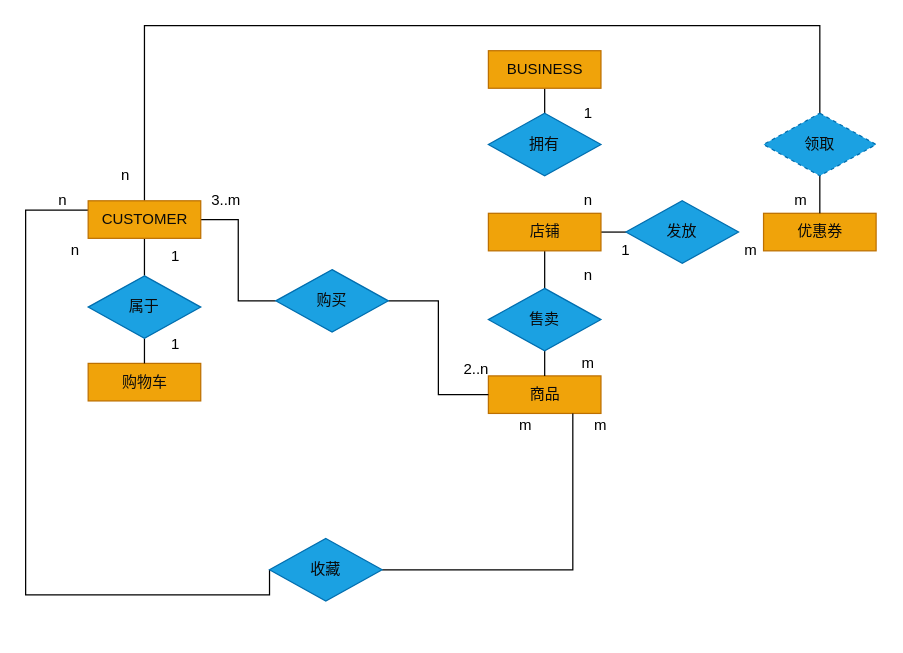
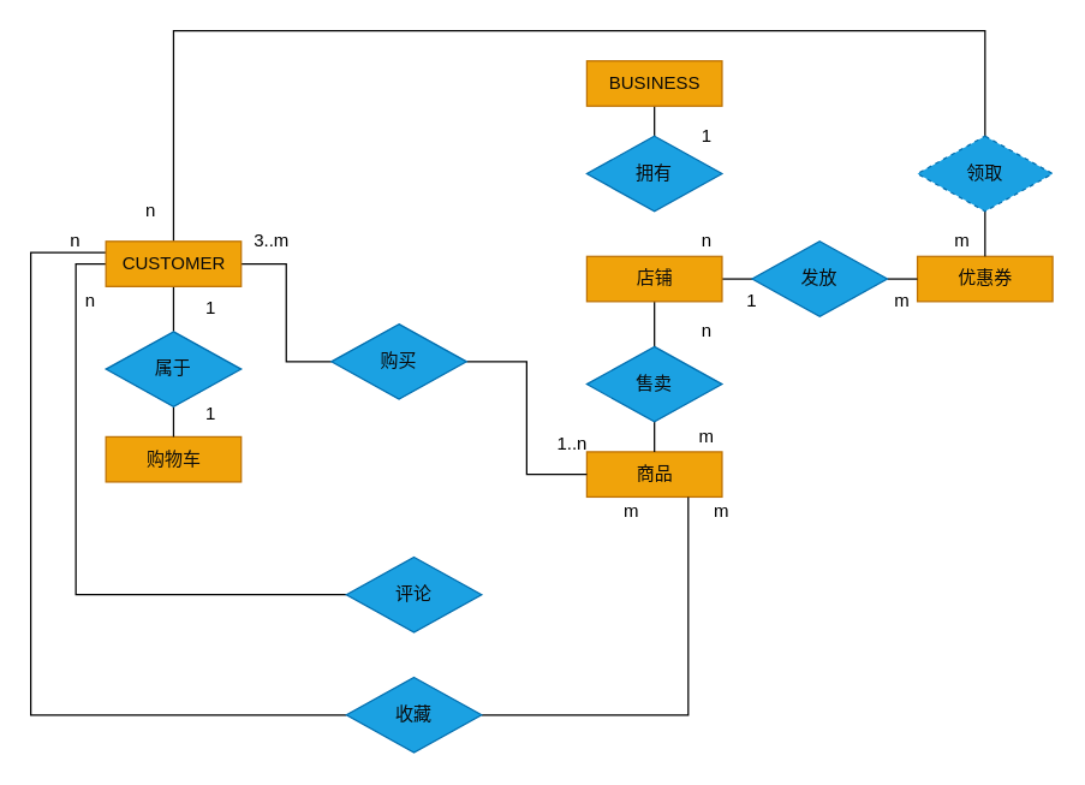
  <mxCell id="0" />
  <mxCell id="1" parent="0" />
  <mxCell id="2" style="edgeStyle=orthogonalEdgeStyle;rounded=0;orthogonalLoop=1;jettySize=auto;html=1;exitX=0.5;exitY=1;exitDx=0;exitDy=0;endArrow=none;endFill=0;" edge="1" parent="1" source="7" target="20"><mxGeometry relative="1" as="geometry" /></mxCell>
  <mxCell id="3" style="edgeStyle=orthogonalEdgeStyle;rounded=0;orthogonalLoop=1;jettySize=auto;html=1;exitX=1;exitY=0.5;exitDx=0;exitDy=0;entryX=0;entryY=0.5;entryDx=0;entryDy=0;endArrow=none;endFill=0;" edge="1" parent="1" source="7" target="16"><mxGeometry relative="1" as="geometry" /></mxCell>
  <mxCell id="4" style="edgeStyle=orthogonalEdgeStyle;rounded=0;orthogonalLoop=1;jettySize=auto;html=1;exitX=0.5;exitY=0;exitDx=0;exitDy=0;endArrow=none;endFill=0;entryX=0.5;entryY=0;entryDx=0;entryDy=0;" edge="1" parent="1" source="7" target="26"><mxGeometry relative="1" as="geometry"><mxPoint x="100" y="60" as="targetPoint" /><Array as="points"><mxPoint x="115" y="20" /><mxPoint x="655" y="20" /></Array></mxGeometry></mxCell>
+ <mxCell id="5" style="edgeStyle=orthogonalEdgeStyle;rounded=0;orthogonalLoop=1;jettySize=auto;html=1;exitX=0;exitY=0.5;exitDx=0;exitDy=0;entryX=0;entryY=0.5;entryDx=0;entryDy=0;endArrow=none;endFill=0;" edge="1" parent="1" source="7" target="27"><mxGeometry relative="1" as="geometry" /></mxCell>
  <mxCell id="6" style="edgeStyle=orthogonalEdgeStyle;rounded=0;orthogonalLoop=1;jettySize=auto;html=1;exitX=0;exitY=0.25;exitDx=0;exitDy=0;endArrow=none;endFill=0;entryX=0;entryY=0.5;entryDx=0;entryDy=0;" edge="1" parent="1" source="7" target="29"><mxGeometry relative="1" as="geometry"><mxPoint x="20" y="200" as="targetPoint" /><Array as="points"><mxPoint x="20" y="168" /><mxPoint x="20" y="475" /></Array></mxGeometry></mxCell>
  <mxCell id="7" value="&lt;font color=&quot;#0A0A0A&quot;&gt;CUSTOMER&lt;/font&gt;" style="html=1;dashed=0;whitespace=wrap;fillColor=#f0a30a;strokeColor=#BD7000;fontColor=#ffffff;" vertex="1" parent="1"><mxGeometry x="70" y="160" width="90" height="30" as="geometry" /></mxCell>
  <mxCell id="8" style="edgeStyle=orthogonalEdgeStyle;rounded=0;orthogonalLoop=1;jettySize=auto;html=1;exitX=0.5;exitY=1;exitDx=0;exitDy=0;entryX=0.5;entryY=0;entryDx=0;entryDy=0;endArrow=none;endFill=0;" edge="1" parent="1" source="9" target="18"><mxGeometry relative="1" as="geometry" /></mxCell>
  <mxCell id="9" value="&lt;font color=&quot;#080808&quot;&gt;BUSINESS&lt;/font&gt;" style="html=1;dashed=0;whitespace=wrap;fillColor=#f0a30a;strokeColor=#BD7000;fontColor=#ffffff;" vertex="1" parent="1"><mxGeometry x="390" y="40" width="90" height="30" as="geometry" /></mxCell>
  <mxCell id="10" style="edgeStyle=orthogonalEdgeStyle;rounded=0;orthogonalLoop=1;jettySize=auto;html=1;exitX=1;exitY=0.5;exitDx=0;exitDy=0;entryX=0;entryY=0.5;entryDx=0;entryDy=0;endArrow=none;endFill=0;" edge="1" parent="1" source="12" target="22"><mxGeometry relative="1" as="geometry" /></mxCell>
  <mxCell id="11" style="edgeStyle=orthogonalEdgeStyle;rounded=0;orthogonalLoop=1;jettySize=auto;html=1;exitX=0.5;exitY=1;exitDx=0;exitDy=0;entryX=0.5;entryY=0;entryDx=0;entryDy=0;endArrow=none;endFill=0;" edge="1" parent="1" source="12" target="24"><mxGeometry relative="1" as="geometry" /></mxCell>
  <mxCell id="12" value="&lt;font color=&quot;#0D0D0D&quot;&gt;店铺&lt;/font&gt;" style="html=1;dashed=0;whitespace=wrap;fillColor=#f0a30a;strokeColor=#BD7000;fontColor=#ffffff;" vertex="1" parent="1"><mxGeometry x="390" y="170" width="90" height="30" as="geometry" /></mxCell>
  <mxCell id="13" value="&lt;font color=&quot;#0D0D0D&quot;&gt;购物车&lt;/font&gt;" style="html=1;dashed=0;whitespace=wrap;fillColor=#f0a30a;strokeColor=#BD7000;fontColor=#ffffff;" vertex="1" parent="1"><mxGeometry x="70" y="290" width="90" height="30" as="geometry" /></mxCell>
  <mxCell id="14" value="&lt;font color=&quot;#0A0A0A&quot;&gt;商品&lt;/font&gt;" style="html=1;dashed=0;whitespace=wrap;fillColor=#f0a30a;strokeColor=#BD7000;fontColor=#ffffff;" vertex="1" parent="1"><mxGeometry x="390" y="300" width="90" height="30" as="geometry" /></mxCell>
  <mxCell id="15" style="edgeStyle=orthogonalEdgeStyle;rounded=0;orthogonalLoop=1;jettySize=auto;html=1;exitX=1;exitY=0.5;exitDx=0;exitDy=0;entryX=0;entryY=0.5;entryDx=0;entryDy=0;endArrow=none;endFill=0;" edge="1" parent="1" source="16" target="14"><mxGeometry relative="1" as="geometry" /></mxCell>
  <mxCell id="16" value="&lt;font color=&quot;#0A0A0A&quot;&gt;购买&lt;/font&gt;" style="rhombus;whiteSpace=wrap;html=1;fillColor=#1ba1e2;strokeColor=#006EAF;fontColor=#ffffff;" vertex="1" parent="1"><mxGeometry x="220" y="215" width="90" height="50" as="geometry" /></mxCell>
  <mxCell id="17" value="&lt;font color=&quot;#0A0A0A&quot;&gt;优惠券&lt;/font&gt;" style="html=1;dashed=0;whitespace=wrap;fillColor=#f0a30a;strokeColor=#BD7000;fontColor=#ffffff;" vertex="1" parent="1"><mxGeometry x="610" y="170" width="90" height="30" as="geometry" /></mxCell>
  <mxCell id="18" value="&lt;div&gt;&lt;font color=&quot;#0A0A0A&quot;&gt;拥有&lt;/font&gt;&lt;/div&gt;" style="rhombus;whiteSpace=wrap;html=1;fillColor=#1ba1e2;strokeColor=#006EAF;fontColor=#ffffff;" vertex="1" parent="1"><mxGeometry x="390" y="90" width="90" height="50" as="geometry" /></mxCell>
  <mxCell id="19" style="edgeStyle=orthogonalEdgeStyle;rounded=0;orthogonalLoop=1;jettySize=auto;html=1;exitX=0.5;exitY=1;exitDx=0;exitDy=0;entryX=0.5;entryY=0;entryDx=0;entryDy=0;endArrow=none;endFill=0;" edge="1" parent="1" source="20" target="13"><mxGeometry relative="1" as="geometry" /></mxCell>
  <mxCell id="20" value="&lt;font color=&quot;#0A0A0A&quot;&gt;属于&lt;/font&gt;" style="rhombus;whiteSpace=wrap;html=1;fillColor=#1ba1e2;strokeColor=#006EAF;fontColor=#ffffff;" vertex="1" parent="1"><mxGeometry x="70" y="220" width="90" height="50" as="geometry" /></mxCell>
+ <mxCell id="21" style="edgeStyle=orthogonalEdgeStyle;rounded=0;orthogonalLoop=1;jettySize=auto;html=1;exitX=1;exitY=0.5;exitDx=0;exitDy=0;entryX=0;entryY=0.5;entryDx=0;entryDy=0;endArrow=none;endFill=0;" edge="1" parent="1" source="22" target="17"><mxGeometry relative="1" as="geometry" /></mxCell>
  <mxCell id="22" value="&lt;font color=&quot;#0A0A0A&quot;&gt;发放&lt;/font&gt;" style="rhombus;whiteSpace=wrap;html=1;fillColor=#1ba1e2;strokeColor=#006EAF;fontColor=#ffffff;" vertex="1" parent="1"><mxGeometry x="500" y="160" width="90" height="50" as="geometry" /></mxCell>
  <mxCell id="23" style="edgeStyle=orthogonalEdgeStyle;rounded=0;orthogonalLoop=1;jettySize=auto;html=1;exitX=0.5;exitY=1;exitDx=0;exitDy=0;entryX=0.5;entryY=0;entryDx=0;entryDy=0;endArrow=none;endFill=0;" edge="1" parent="1" source="24" target="14"><mxGeometry relative="1" as="geometry" /></mxCell>
  <mxCell id="24" value="&lt;font color=&quot;#0A0A0A&quot;&gt;售卖&lt;/font&gt;" style="rhombus;whiteSpace=wrap;html=1;fillColor=#1ba1e2;strokeColor=#006EAF;fontColor=#ffffff;" vertex="1" parent="1"><mxGeometry x="390" y="230" width="90" height="50" as="geometry" /></mxCell>
  <mxCell id="25" style="edgeStyle=orthogonalEdgeStyle;rounded=0;orthogonalLoop=1;jettySize=auto;html=1;exitX=0.5;exitY=1;exitDx=0;exitDy=0;endArrow=none;endFill=0;" edge="1" parent="1" source="26" target="17"><mxGeometry relative="1" as="geometry" /></mxCell>
  <mxCell id="26" value="&lt;font color=&quot;#0A0A0A&quot;&gt;领取&lt;/font&gt;" style="rhombus;whiteSpace=wrap;html=1;fillColor=#1ba1e2;strokeColor=#006EAF;fontColor=#ffffff;dashed=1;" vertex="1" parent="1"><mxGeometry x="610" y="90" width="90" height="50" as="geometry" /></mxCell>
+ <mxCell id="27" value="&lt;font color=&quot;#0A0A0A&quot;&gt;评论&lt;/font&gt;" style="rhombus;whiteSpace=wrap;html=1;fillColor=#1ba1e2;strokeColor=#006EAF;fontColor=#ffffff;" vertex="1" parent="1"><mxGeometry x="230" y="370" width="90" height="50" as="geometry" /></mxCell>
  <mxCell id="28" style="edgeStyle=orthogonalEdgeStyle;rounded=0;orthogonalLoop=1;jettySize=auto;html=1;exitX=1;exitY=0.5;exitDx=0;exitDy=0;entryX=0.75;entryY=1;entryDx=0;entryDy=0;endArrow=none;endFill=0;" edge="1" parent="1" source="29" target="14"><mxGeometry relative="1" as="geometry" /></mxCell>
- <mxCell id="29" value="&lt;font color=&quot;#0A0A0A&quot;&gt;收藏&lt;/font&gt;" style="rhombus;whiteSpace=wrap;html=1;fillColor=#1ba1e2;strokeColor=#006EAF;fontColor=#ffffff;" vertex="1" parent="1"><mxGeometry x="215" y="430" width="90" height="50" as="geometry" /></mxCell>
+ <mxCell id="29" value="&lt;font color=&quot;#0A0A0A&quot;&gt;收藏&lt;/font&gt;" style="rhombus;whiteSpace=wrap;html=1;fillColor=#1ba1e2;strokeColor=#006EAF;fontColor=#ffffff;" vertex="1" parent="1"><mxGeometry x="230" y="450" width="90" height="50" as="geometry" /></mxCell>
  <mxCell id="30" value="1" style="text;html=1;strokeColor=none;fillColor=none;align=center;verticalAlign=middle;whiteSpace=wrap;rounded=0;" vertex="1" parent="1"><mxGeometry x="120" y="195" width="40" height="20" as="geometry" /></mxCell>
  <mxCell id="31" value="1" style="text;html=1;strokeColor=none;fillColor=none;align=center;verticalAlign=middle;whiteSpace=wrap;rounded=0;" vertex="1" parent="1"><mxGeometry x="120" y="265" width="40" height="20" as="geometry" /></mxCell>
- <mxCell id="32" value="2..n" style="text;html=1;align=center;verticalAlign=middle;resizable=0;points=[];autosize=1;" vertex="1" parent="1"><mxGeometry x="360" y="285" width="40" height="20" as="geometry" /></mxCell>
+ <mxCell id="32" value="1..n" style="text;html=1;align=center;verticalAlign=middle;resizable=0;points=[];autosize=1;" vertex="1" parent="1"><mxGeometry x="360" y="285" width="40" height="20" as="geometry" /></mxCell>
  <mxCell id="33" value="3..m" style="text;html=1;align=center;verticalAlign=middle;resizable=0;points=[];autosize=1;" vertex="1" parent="1"><mxGeometry x="160" y="150" width="40" height="20" as="geometry" /></mxCell>
  <mxCell id="34" value="n" style="text;html=1;strokeColor=none;fillColor=none;align=center;verticalAlign=middle;whiteSpace=wrap;rounded=0;" vertex="1" parent="1"><mxGeometry x="80" y="130" width="40" height="20" as="geometry" /></mxCell>
  <mxCell id="35" value="m" style="text;html=1;strokeColor=none;fillColor=none;align=center;verticalAlign=middle;whiteSpace=wrap;rounded=0;" vertex="1" parent="1"><mxGeometry x="620" y="150" width="40" height="20" as="geometry" /></mxCell>
  <mxCell id="36" value="1" style="text;html=1;strokeColor=none;fillColor=none;align=center;verticalAlign=middle;whiteSpace=wrap;rounded=0;" vertex="1" parent="1"><mxGeometry x="450" y="80" width="40" height="20" as="geometry" /></mxCell>
  <mxCell id="37" value="n" style="text;html=1;strokeColor=none;fillColor=none;align=center;verticalAlign=middle;whiteSpace=wrap;rounded=0;" vertex="1" parent="1"><mxGeometry x="450" y="150" width="40" height="20" as="geometry" /></mxCell>
  <mxCell id="38" value="m" style="text;html=1;strokeColor=none;fillColor=none;align=center;verticalAlign=middle;whiteSpace=wrap;rounded=0;" vertex="1" parent="1"><mxGeometry x="580" y="190" width="40" height="20" as="geometry" /></mxCell>
  <mxCell id="39" value="1" style="text;html=1;strokeColor=none;fillColor=none;align=center;verticalAlign=middle;whiteSpace=wrap;rounded=0;" vertex="1" parent="1"><mxGeometry x="480" y="190" width="40" height="20" as="geometry" /></mxCell>
  <mxCell id="40" value="n" style="text;html=1;strokeColor=none;fillColor=none;align=center;verticalAlign=middle;whiteSpace=wrap;rounded=0;" vertex="1" parent="1"><mxGeometry x="450" y="210" width="40" height="20" as="geometry" /></mxCell>
  <mxCell id="41" value="m" style="text;html=1;strokeColor=none;fillColor=none;align=center;verticalAlign=middle;whiteSpace=wrap;rounded=0;" vertex="1" parent="1"><mxGeometry x="450" y="280" width="40" height="20" as="geometry" /></mxCell>
  <mxCell id="42" value="n" style="text;html=1;strokeColor=none;fillColor=none;align=center;verticalAlign=middle;whiteSpace=wrap;rounded=0;" vertex="1" parent="1"><mxGeometry x="40" y="190" width="40" height="20" as="geometry" /></mxCell>
  <mxCell id="43" value="m" style="text;html=1;strokeColor=none;fillColor=none;align=center;verticalAlign=middle;whiteSpace=wrap;rounded=0;" vertex="1" parent="1"><mxGeometry x="400" y="330" width="40" height="20" as="geometry" /></mxCell>
  <mxCell id="44" value="m" style="text;html=1;strokeColor=none;fillColor=none;align=center;verticalAlign=middle;whiteSpace=wrap;rounded=0;" vertex="1" parent="1"><mxGeometry x="460" y="330" width="40" height="20" as="geometry" /></mxCell>
  <mxCell id="45" value="n" style="text;html=1;strokeColor=none;fillColor=none;align=center;verticalAlign=middle;whiteSpace=wrap;rounded=0;" vertex="1" parent="1"><mxGeometry x="30" y="150" width="40" height="20" as="geometry" /></mxCell>
